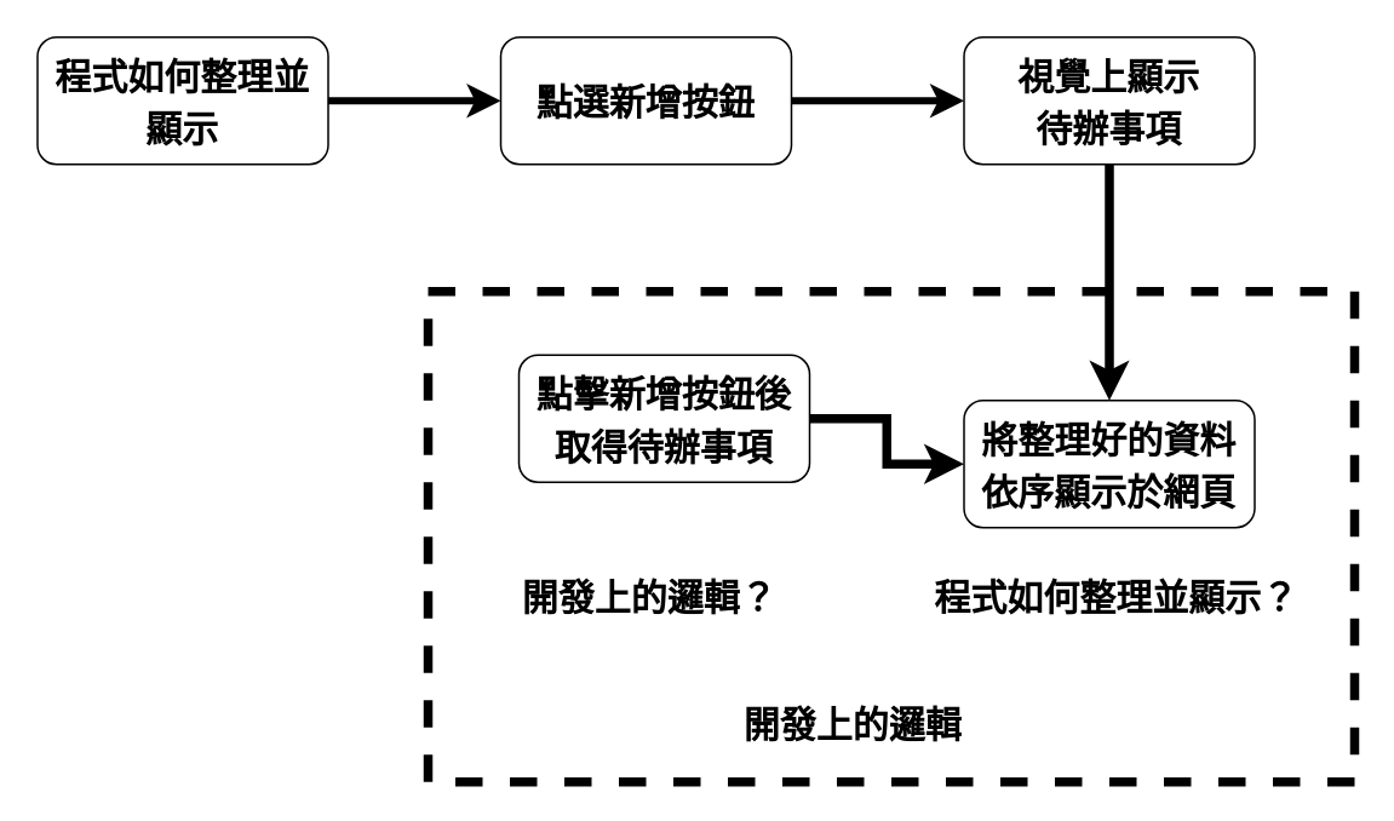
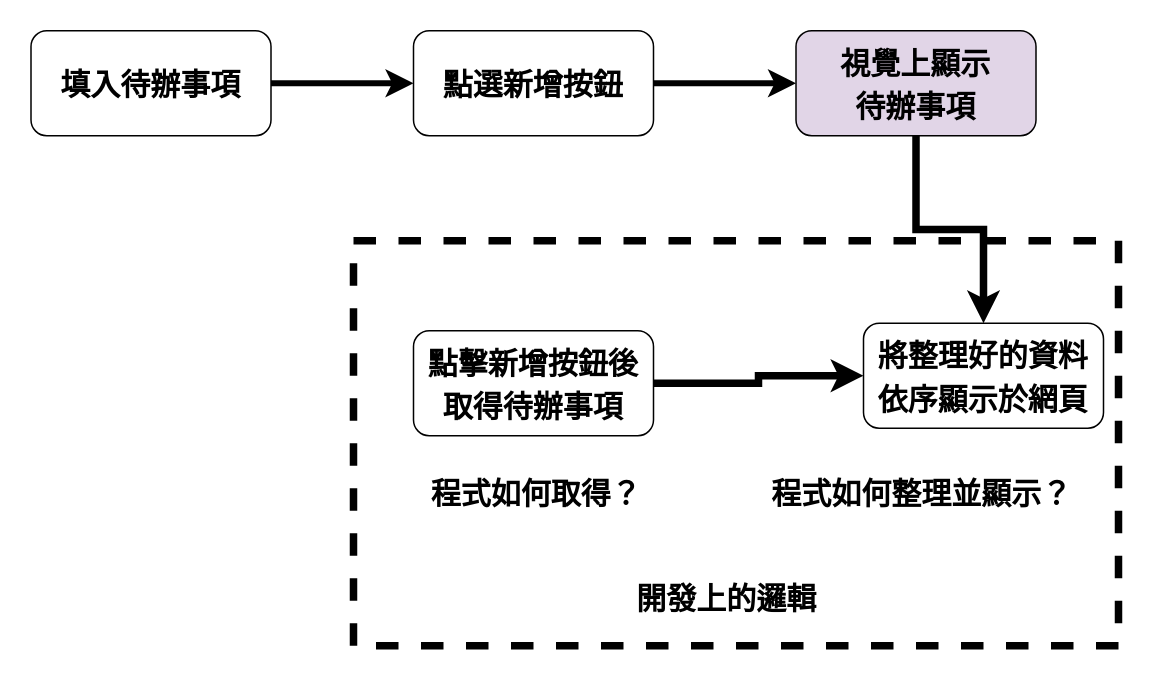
  <mxCell id="0" />
  <mxCell id="1" parent="0" />
  <mxCell id="2" value="" style="rounded=0;whiteSpace=wrap;html=1;fillColor=none;strokeWidth=5;dashed=1;" vertex="1" parent="1"><mxGeometry x="235" y="160" width="510" height="270" as="geometry" /></mxCell>
  <mxCell id="3" style="edgeStyle=orthogonalEdgeStyle;rounded=0;orthogonalLoop=1;jettySize=auto;html=1;exitX=1;exitY=0.5;exitDx=0;exitDy=0;strokeWidth=4;" parent="1" source="4" target="8" edge="1"><mxGeometry relative="1" as="geometry" /></mxCell>
  <mxCell id="4" value="&lt;span style=&quot;font-size: 20px&quot;&gt;點選新增按鈕&lt;br&gt;&lt;/span&gt;" style="rounded=1;whiteSpace=wrap;html=1;fontFamily=微軟正黑體;fontSize=24;fontStyle=1;" parent="1" vertex="1"><mxGeometry x="275" y="20" width="160" height="70" as="geometry" /></mxCell>
  <mxCell id="5" style="edgeStyle=orthogonalEdgeStyle;rounded=0;orthogonalLoop=1;jettySize=auto;html=1;exitX=1;exitY=0.5;exitDx=0;exitDy=0;entryX=0;entryY=0.5;entryDx=0;entryDy=0;strokeWidth=4;" parent="1" source="6" target="4" edge="1"><mxGeometry relative="1" as="geometry" /></mxCell>
- <mxCell id="6" value="&lt;span style=&quot;font-size: 20px&quot;&gt;程式如何整理並顯示&lt;/span&gt;" style="rounded=1;whiteSpace=wrap;html=1;fontFamily=微軟正黑體;fontSize=24;fontStyle=1;" parent="1" vertex="1"><mxGeometry x="20" y="20" width="160" height="70" as="geometry" /></mxCell>
+ <mxCell id="6" value="&lt;span style=&quot;font-size: 20px&quot;&gt;填入待辦事項&lt;/span&gt;" style="rounded=1;whiteSpace=wrap;html=1;fontFamily=微軟正黑體;fontSize=24;fontStyle=1;" parent="1" vertex="1"><mxGeometry x="20" y="20" width="160" height="70" as="geometry" /></mxCell>
  <mxCell id="7" style="edgeStyle=orthogonalEdgeStyle;rounded=0;orthogonalLoop=1;jettySize=auto;html=1;exitX=0.5;exitY=1;exitDx=0;exitDy=0;entryX=0.5;entryY=0;entryDx=0;entryDy=0;dashed=0;dashPattern=1 1;strokeWidth=5;" edge="1" parent="1" source="8" target="11"><mxGeometry relative="1" as="geometry" /></mxCell>
- <mxCell id="8" value="&lt;span style=&quot;font-size: 20px&quot;&gt;視覺上顯示&lt;br&gt;待辦事項&lt;br&gt;&lt;/span&gt;" style="rounded=1;whiteSpace=wrap;html=1;fontFamily=微軟正黑體;fontSize=24;fontStyle=1;" parent="1" vertex="1"><mxGeometry x="530" y="20" width="160" height="70" as="geometry" /></mxCell>
+ <mxCell id="8" value="&lt;span style=&quot;font-size: 20px&quot;&gt;視覺上顯示&lt;br&gt;待辦事項&lt;br&gt;&lt;/span&gt;" style="rounded=1;whiteSpace=wrap;html=1;fontFamily=微軟正黑體;fontSize=24;fontStyle=1;fillColor=#e1d5e7;" parent="1" vertex="1"><mxGeometry x="530" y="20" width="160" height="70" as="geometry" /></mxCell>
  <mxCell id="9" style="edgeStyle=orthogonalEdgeStyle;rounded=0;orthogonalLoop=1;jettySize=auto;html=1;exitX=1;exitY=0.5;exitDx=0;exitDy=0;entryX=0;entryY=0.5;entryDx=0;entryDy=0;strokeWidth=5;" edge="1" parent="1" source="10" target="11"><mxGeometry relative="1" as="geometry" /></mxCell>
- <mxCell id="10" value="&lt;span style=&quot;font-size: 20px&quot;&gt;點擊新增按鈕後取得待辦事項&lt;br&gt;&lt;/span&gt;" style="rounded=1;whiteSpace=wrap;html=1;fontFamily=微軟正黑體;fontSize=24;fontStyle=1;" vertex="1" parent="1"><mxGeometry x="285" y="195" width="160" height="70" as="geometry" /></mxCell>
- <mxCell id="11" value="&lt;span style=&quot;font-size: 20px&quot;&gt;將整理好的資料&lt;br&gt;依序顯示於網頁&lt;br&gt;&lt;/span&gt;" style="rounded=1;whiteSpace=wrap;html=1;fontFamily=微軟正黑體;fontSize=24;fontStyle=1;" vertex="1" parent="1"><mxGeometry x="530" y="220" width="160" height="70" as="geometry" /></mxCell>
- <mxCell id="12" value="&lt;span style=&quot;font-size: 20px&quot;&gt;&lt;b&gt;開發上的邏輯&lt;/b&gt;&lt;/span&gt;" style="text;whiteSpace=wrap;html=1;" vertex="1" parent="1"><mxGeometry x="407" y="380" width="150" height="30" as="geometry" /></mxCell>
- <mxCell id="13" value="&lt;span style=&quot;font-size: 20px&quot;&gt;&lt;b&gt;開發上的邏輯？&lt;/b&gt;&lt;/span&gt;" style="text;whiteSpace=wrap;html=1;" vertex="1" parent="1"><mxGeometry x="285" y="310" width="150" height="30" as="geometry" /></mxCell>
+ <mxCell id="10" value="&lt;span style=&quot;font-size: 20px&quot;&gt;點擊新增按鈕後取得待辦事項&lt;br&gt;&lt;/span&gt;" style="rounded=1;whiteSpace=wrap;html=1;fontFamily=微軟正黑體;fontSize=24;fontStyle=1;" vertex="1" parent="1"><mxGeometry x="275" y="220" width="160" height="70" as="geometry" /></mxCell>
+ <mxCell id="11" value="&lt;span style=&quot;font-size: 20px&quot;&gt;將整理好的資料&lt;br&gt;依序顯示於網頁&lt;br&gt;&lt;/span&gt;" style="rounded=1;whiteSpace=wrap;html=1;fontFamily=微軟正黑體;fontSize=24;fontStyle=1;" vertex="1" parent="1"><mxGeometry x="575" y="215" width="160" height="70" as="geometry" /></mxCell>
+ <mxCell id="12" value="&lt;span style=&quot;font-size: 20px&quot;&gt;&lt;b&gt;開發上的邏輯&lt;/b&gt;&lt;/span&gt;" style="text;whiteSpace=wrap;html=1;" vertex="1" parent="1"><mxGeometry x="422" y="380" width="150" height="30" as="geometry" /></mxCell>
+ <mxCell id="13" value="&lt;span style=&quot;font-size: 20px&quot;&gt;&lt;b&gt;程式如何取得？&lt;/b&gt;&lt;/span&gt;" style="text;whiteSpace=wrap;html=1;" vertex="1" parent="1"><mxGeometry x="285" y="310" width="150" height="30" as="geometry" /></mxCell>
  <mxCell id="14" value="&lt;span style=&quot;font-size: 20px&quot;&gt;&lt;b&gt;程式如何整理並顯示？&lt;/b&gt;&lt;/span&gt;" style="text;whiteSpace=wrap;html=1;" vertex="1" parent="1"><mxGeometry x="512" y="310" width="210" height="30" as="geometry" /></mxCell>
